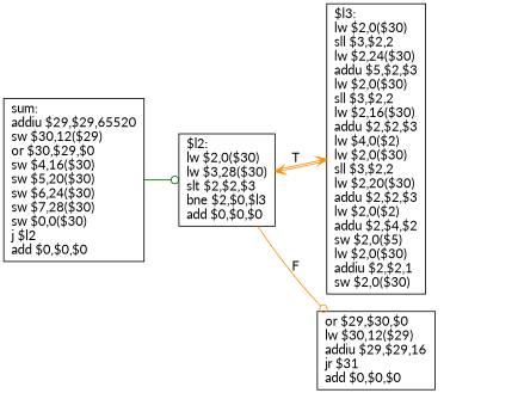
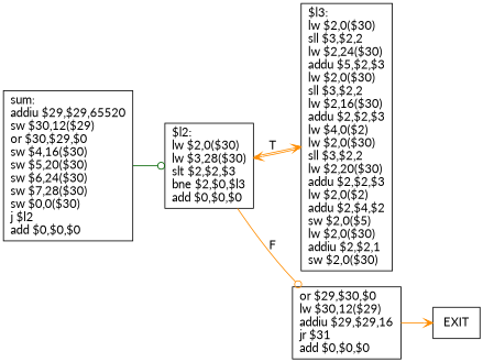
  digraph {
    rankdir=LR
    fontname=Lato
    node [shape=box fontname=Lato]
    edge [style=filled color=darkorange arrowhead=vee fontname=Lato]
    n1 [label="sum:\laddiu $29,$29,65520\lsw $30,12($29)\lor $30,$29,$0\lsw $4,16($30)\lsw $5,20($30)\lsw $6,24($30)\lsw $7,28($30)\lsw $0,0($30)\lj $l2\ladd $0,$0,$0\l"]
    n2 [label="$l2:\llw $2,0($30)\llw $3,28($30)\lslt $2,$2,$3\lbne $2,$0,$l3\ladd $0,$0,$0\l"]
    n3 [label="$l3:\llw $2,0($30)\lsll $3,$2,2\llw $2,24($30)\laddu $5,$2,$3\llw $2,0($30)\lsll $3,$2,2\llw $2,16($30)\laddu $2,$2,$3\llw $4,0($2)\llw $2,0($30)\lsll $3,$2,2\llw $2,20($30)\laddu $2,$2,$3\llw $2,0($2)\laddu $2,$4,$2\lsw $2,0($5)\llw $2,0($30)\laddiu $2,$2,1\lsw $2,0($30)\l"]
    n4 [label="or $29,$30,$0\llw $30,12($29)\laddiu $29,$29,16\ljr $31\ladd $0,$0,$0\l"]
+   EXIT
    n1 -> n2 [color=darkgreen arrowhead=odot]
    n2 -> n3 [label=T]
    n2 -> n4 [label=F arrowhead=odot]
    n3 -> n2
+   n4 -> EXIT
  }
